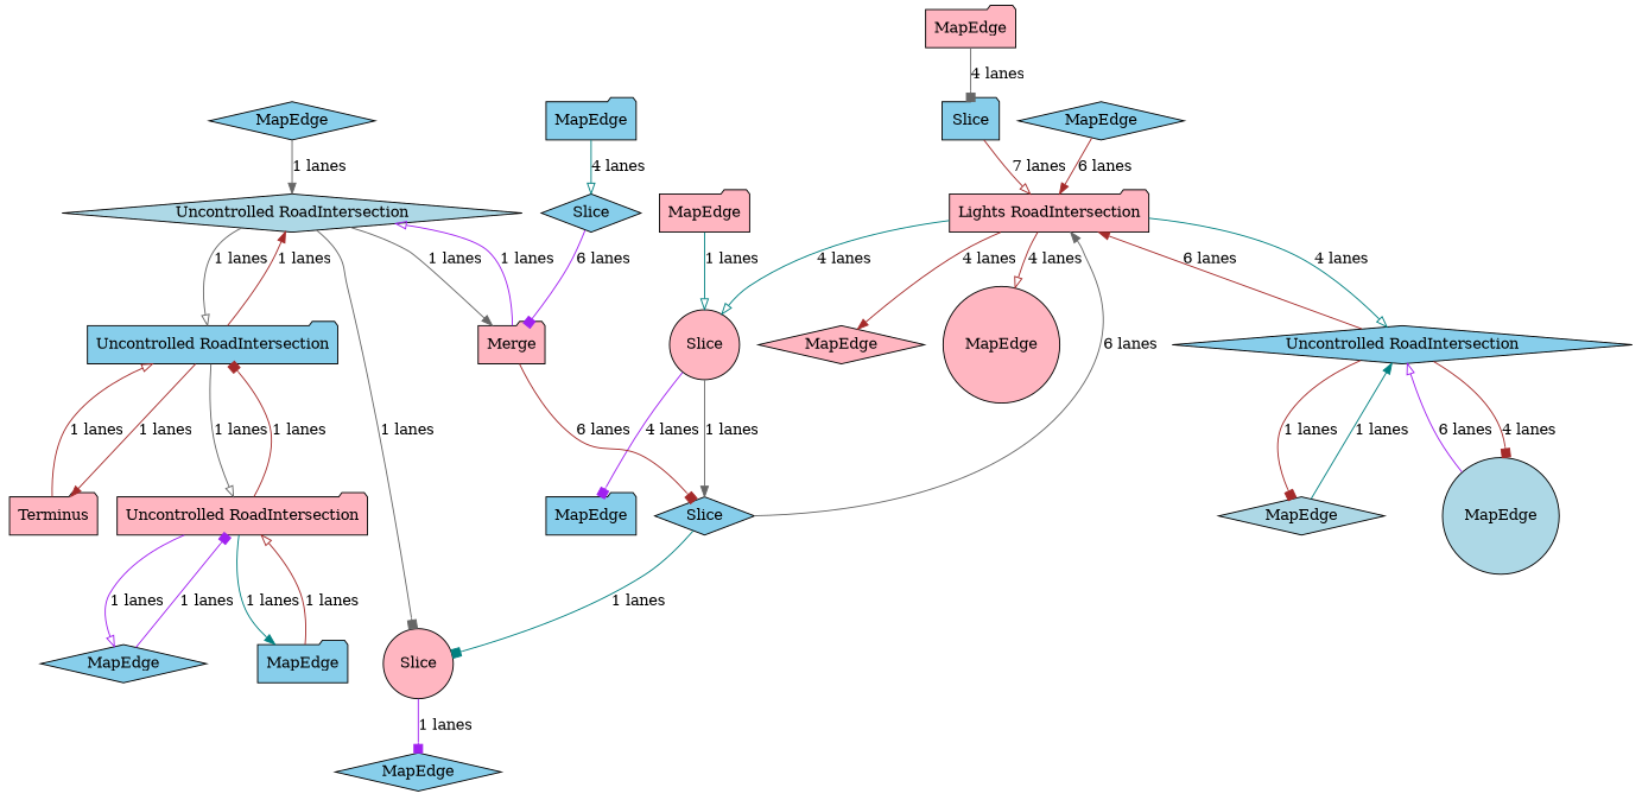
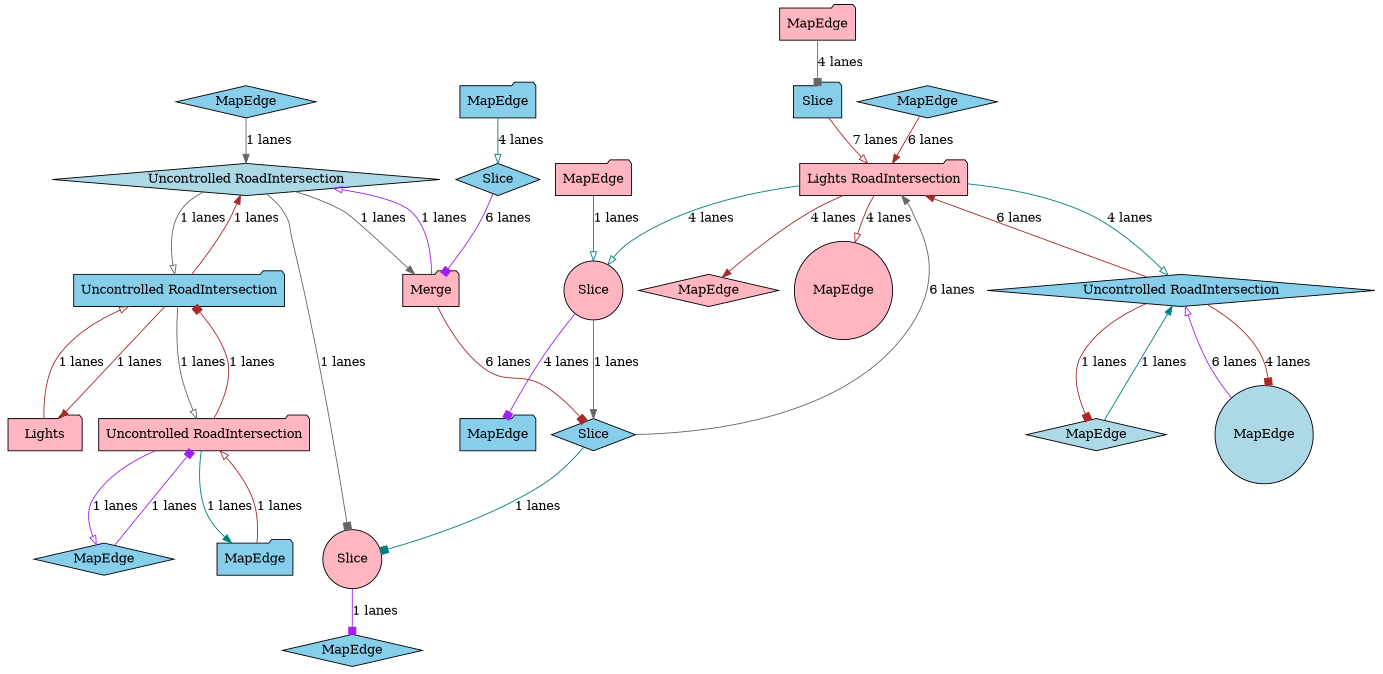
  digraph {
    node [style=filled fillcolor=skyblue shape=folder]
    edge [color=brown arrowhead=onormal]
    n1 [label=MapEdge fillcolor=lightpink shape=diamond]
    n2 [label="Lights RoadIntersection" fillcolor=lightpink]
    n3 [label=MapEdge fillcolor=lightpink shape=circle]
    n4 [label=Slice fillcolor=lightpink shape=circle]
    n5 [label="Uncontrolled RoadIntersection" shape=diamond]
    n6 [label=MapEdge shape=diamond]
    n7 [label=MapEdge fillcolor=lightpink]
    n8 [label=Slice]
    n9 [label=Slice shape=diamond]
    n10 [label=Merge fillcolor=lightpink]
    n11 [label=MapEdge fillcolor=lightblue shape=circle]
    n12 [label=MapEdge]
    n13 [label=MapEdge]
    n14 [label=MapEdge shape=diamond]
    n15 [label=MapEdge shape=diamond]
    n16 [label="Uncontrolled RoadIntersection" fillcolor=lightblue shape=diamond]
    n17 [label=Slice fillcolor=lightpink shape=circle]
    n18 [label=Slice shape=diamond]
    n19 [label="Uncontrolled RoadIntersection"]
    n20 [label=MapEdge shape=diamond]
    n21 [label="Uncontrolled RoadIntersection" fillcolor=lightpink]
    n22 [label=MapEdge fillcolor=lightblue shape=diamond]
-   n23 [label=Terminus fillcolor=lightpink]
+   n23 [label=Lights fillcolor=lightpink]
    n24 [label=MapEdge]
    n25 [label=MapEdge fillcolor=lightpink]
    n2 -> n1 [label="4 lanes" arrowhead=normal]
    n2 -> n3 [label="4 lanes"]
    n2 -> n4 [label="4 lanes" color=teal]
    n2 -> n5 [label="4 lanes" color=teal]
    n4 -> n12 [label="4 lanes" color=purple arrowhead=box]
    n4 -> n18 [label="1 lanes" color=gray40 arrowhead=normal]
    n5 -> n2 [label="6 lanes" arrowhead=normal]
    n5 -> n11 [label="4 lanes" arrowhead=box]
    n5 -> n22 [label="1 lanes" arrowhead=box]
    n6 -> n2 [label="6 lanes" arrowhead=normal]
    n7 -> n8 [label="4 lanes" color=gray40 arrowhead=box]
    n8 -> n2 [label="7 lanes"]
    n9 -> n10 [label="6 lanes" color=purple arrowhead=box]
    n10 -> n16 [label="1 lanes" color=purple]
    n10 -> n18 [label="6 lanes" arrowhead=box]
    n11 -> n5 [label="6 lanes" color=purple]
    n13 -> n9 [label="4 lanes" color=teal]
    n15 -> n16 [label="1 lanes" color=gray40 arrowhead=normal]
    n16 -> n10 [label="1 lanes" color=gray40 arrowhead=normal]
    n16 -> n17 [label="1 lanes" color=gray40 arrowhead=box]
    n16 -> n19 [label="1 lanes" color=gray40]
    n17 -> n14 [label="1 lanes" color=purple arrowhead=box]
    n18 -> n2 [label="6 lanes" color=gray40 arrowhead=normal]
    n18 -> n17 [label="1 lanes" color=teal arrowhead=box]
    n19 -> n16 [label="1 lanes" arrowhead=normal]
    n19 -> n21 [label="1 lanes" color=gray40]
    n19 -> n23 [label="1 lanes" arrowhead=normal]
    n20 -> n21 [label="1 lanes" color=purple arrowhead=box]
    n21 -> n19 [label="1 lanes" arrowhead=box]
    n21 -> n20 [label="1 lanes" color=purple]
    n21 -> n24 [label="1 lanes" color=teal arrowhead=normal]
    n22 -> n5 [label="1 lanes" color=teal arrowhead=normal]
    n23 -> n19 [label="1 lanes"]
    n24 -> n21 [label="1 lanes"]
    n25 -> n4 [label="1 lanes" color=teal]
  }
